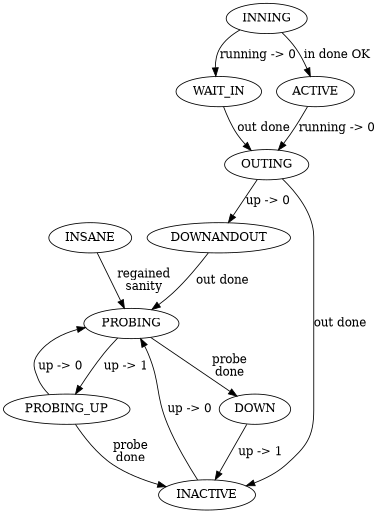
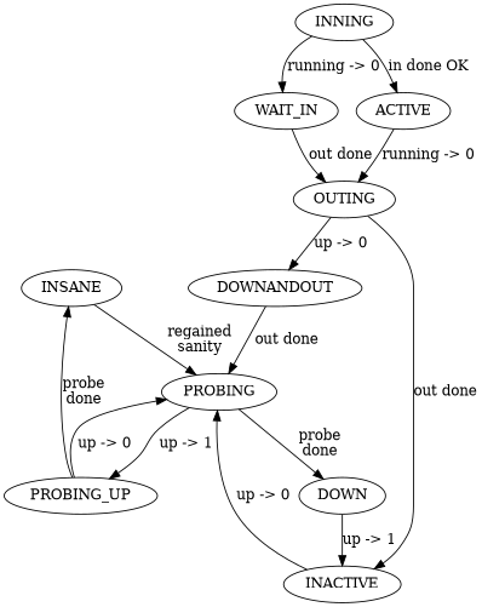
  digraph {
    n1 [label=INSANE]
    n2 [label=PROBING]
    n3 [label=DOWN]
    n4 [label=PROBING_UP]
    n5 [label=INACTIVE]
    n6 [label=INNING]
    n7 [label=WAIT_IN]
    n8 [label=ACTIVE]
    n9 [label=OUTING]
    n10 [label=DOWNANDOUT]
    n1 -> n2 [label="regained\nsanity"]
    n2 -> n3 [label="probe\ndone"]
    n2 -> n4 [label="up -> 1"]
    n3 -> n5 [label="up -> 1"]
    n4 -> n2 [label="up -> 0"]
-   n4 -> n5 [label="probe\ndone"]
+   n4 -> n1 [label="probe\ndone"]
    n5 -> n2 [label="up -> 0"]
    n6 -> n7 [label="running -> 0"]
    n6 -> n8 [label="in done OK"]
    n7 -> n9 [label="out done"]
    n8 -> n9 [label="running -> 0"]
    n9 -> n5 [label="out done"]
    n9 -> n10 [label="up -> 0"]
    n10 -> n2 [label="out done"]
  }
